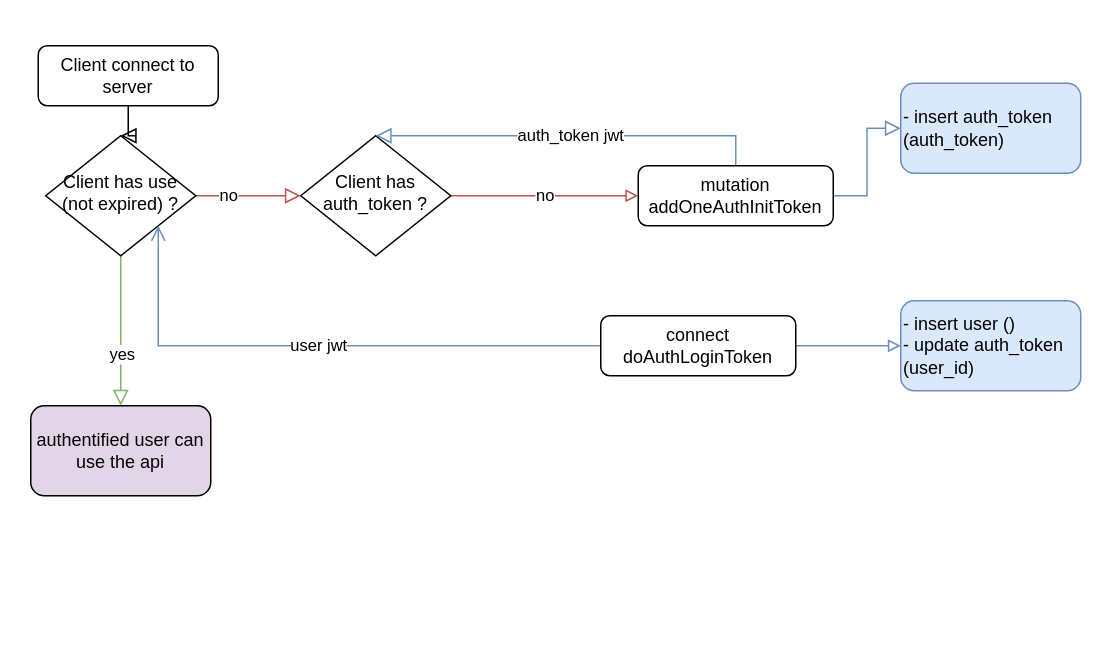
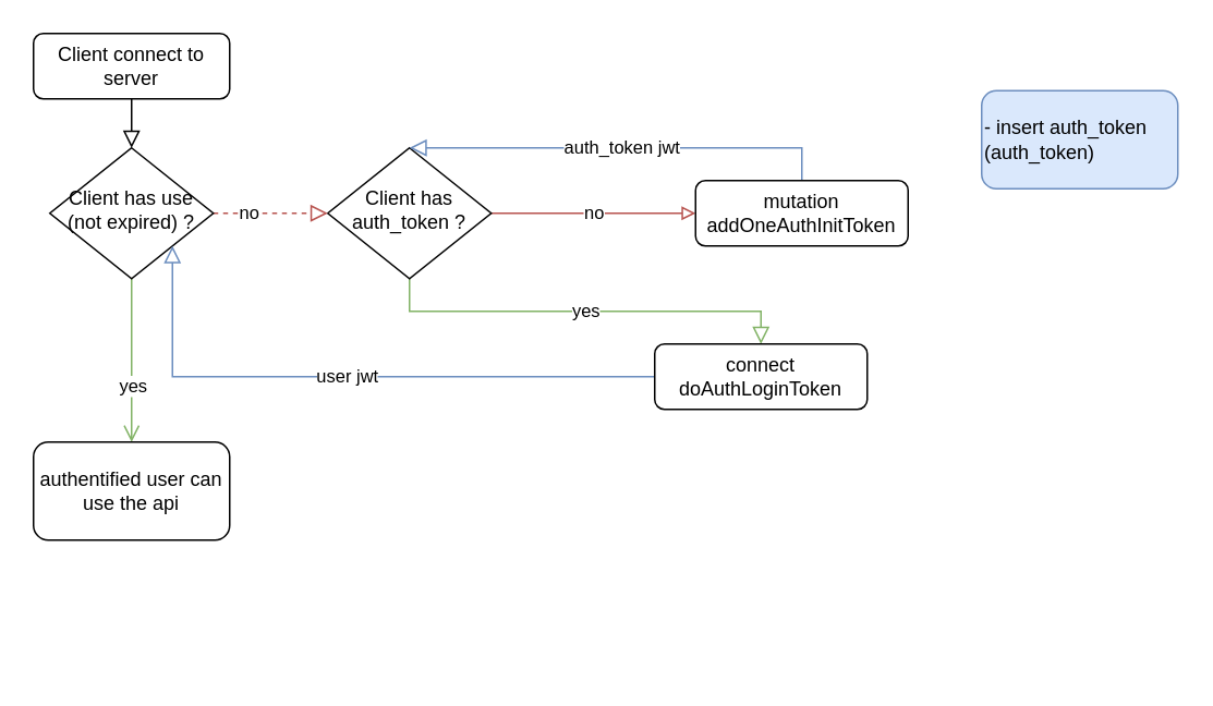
  <mxCell id="0" />
  <mxCell id="1" parent="0" />
  <mxCell id="2" value="" style="rounded=0;html=1;jettySize=auto;orthogonalLoop=1;fontSize=11;endArrow=block;endFill=0;endSize=8;strokeWidth=1;shadow=0;labelBackgroundColor=none;edgeStyle=orthogonalEdgeStyle;" parent="1" source="3" target="16" edge="1"><mxGeometry relative="1" as="geometry" /></mxCell>
- <mxCell id="3" value="Client&amp;nbsp;connect to server" style="rounded=1;whiteSpace=wrap;html=1;fontSize=12;glass=0;strokeWidth=1;shadow=0;" parent="1" vertex="1"><mxGeometry x="25" y="30" width="120" height="40" as="geometry" /></mxCell>
+ <mxCell id="3" value="Client&amp;nbsp;connect to server" style="rounded=1;whiteSpace=wrap;html=1;fontSize=12;glass=0;strokeWidth=1;shadow=0;" parent="1" vertex="1"><mxGeometry x="20" y="20" width="120" height="40" as="geometry" /></mxCell>
+ <mxCell id="4" value="yes" style="edgeStyle=orthogonalEdgeStyle;rounded=0;orthogonalLoop=1;jettySize=auto;html=1;exitX=0.5;exitY=1;exitDx=0;exitDy=0;endArrow=block;endFill=0;endSize=8;fillColor=#d5e8d4;strokeColor=#82b366;gradientColor=#97d077;" parent="1" source="6" target="19" edge="1"><mxGeometry relative="1" as="geometry"><mxPoint x="240.143" y="270" as="targetPoint" /></mxGeometry></mxCell>
  <mxCell id="5" value="no" style="edgeStyle=orthogonalEdgeStyle;rounded=0;orthogonalLoop=1;jettySize=auto;html=1;exitX=1;exitY=0.5;exitDx=0;exitDy=0;entryX=0;entryY=0.5;entryDx=0;entryDy=0;startArrow=none;startFill=0;endArrow=block;endFill=0;fillColor=#f8cecc;strokeColor=#b85450;gradientColor=#ea6b66;" edge="1" parent="1" source="6" target="9"><mxGeometry relative="1" as="geometry" /></mxCell>
  <mxCell id="6" value="Client has auth_token ?" style="rhombus;whiteSpace=wrap;html=1;shadow=0;fontFamily=Helvetica;fontSize=12;align=center;strokeWidth=1;spacing=6;spacingTop=-4;" parent="1" vertex="1"><mxGeometry x="200" y="90" width="100" height="80" as="geometry" /></mxCell>
- <mxCell id="7" style="edgeStyle=orthogonalEdgeStyle;rounded=0;orthogonalLoop=1;jettySize=auto;html=1;exitX=1;exitY=0.5;exitDx=0;exitDy=0;endArrow=block;endFill=0;endSize=8;startArrow=none;startFill=0;gradientColor=#7ea6e0;fillColor=#dae8fc;strokeColor=#6c8ebf;" parent="1" source="9" target="12" edge="1"><mxGeometry relative="1" as="geometry" /></mxCell>
  <mxCell id="8" value="auth_token jwt" style="edgeStyle=orthogonalEdgeStyle;rounded=0;orthogonalLoop=1;jettySize=auto;html=1;exitX=0.5;exitY=0;exitDx=0;exitDy=0;entryX=0.5;entryY=0;entryDx=0;entryDy=0;endArrow=block;endFill=0;endSize=8;gradientColor=#7ea6e0;fillColor=#dae8fc;strokeColor=#6c8ebf;" parent="1" source="9" target="6" edge="1"><mxGeometry relative="1" as="geometry" /></mxCell>
  <mxCell id="9" value="mutation &lt;br&gt;addOneAuthInitToken" style="rounded=1;whiteSpace=wrap;html=1;fontSize=12;glass=0;strokeWidth=1;shadow=0;" parent="1" vertex="1"><mxGeometry x="425" y="110" width="130" height="40" as="geometry" /></mxCell>
  <mxCell id="10" value="No" style="rounded=0;html=1;jettySize=auto;orthogonalLoop=1;fontSize=11;endArrow=block;endFill=0;endSize=8;strokeWidth=1;shadow=0;labelBackgroundColor=none;edgeStyle=orthogonalEdgeStyle;" parent="1" edge="1"><mxGeometry x="0.333" y="20" relative="1" as="geometry"><mxPoint as="offset" /><mxPoint x="80" y="410" as="sourcePoint" /></mxGeometry></mxCell>
  <mxCell id="11" value="Yes" style="edgeStyle=orthogonalEdgeStyle;rounded=0;html=1;jettySize=auto;orthogonalLoop=1;fontSize=11;endArrow=block;endFill=0;endSize=8;strokeWidth=1;shadow=0;labelBackgroundColor=none;" parent="1" edge="1"><mxGeometry y="10" relative="1" as="geometry"><mxPoint as="offset" /><mxPoint x="130" y="370" as="sourcePoint" /></mxGeometry></mxCell>
  <mxCell id="12" value="&lt;div style=&quot;text-align: center&quot;&gt;&lt;/div&gt;- insert auth_token (auth_token)" style="rounded=1;whiteSpace=wrap;html=1;fontSize=12;glass=0;strokeWidth=1;shadow=0;align=left;fillColor=#dae8fc;strokeColor=#6c8ebf;" parent="1" vertex="1"><mxGeometry x="600" y="55" width="120" height="60" as="geometry" /></mxCell>
- <mxCell id="13" value="no" style="edgeStyle=orthogonalEdgeStyle;rounded=0;orthogonalLoop=1;jettySize=auto;html=1;exitX=0.5;exitY=1;exitDx=0;exitDy=0;endArrow=block;endFill=0;endSize=8;fillColor=#f8cecc;strokeColor=#b85450;gradientColor=#ea6b66;" parent="1" source="16" target="6" edge="1"><mxGeometry x="0.4" relative="1" as="geometry"><Array as="points"><mxPoint x="80" y="130" /></Array><mxPoint as="offset" /></mxGeometry></mxCell>
- <mxCell id="14" style="edgeStyle=orthogonalEdgeStyle;rounded=0;orthogonalLoop=1;jettySize=auto;html=1;exitX=0.5;exitY=1;exitDx=0;exitDy=0;endArrow=block;endFill=0;endSize=8;fillColor=#d5e8d4;strokeColor=#82b366;" parent="1" source="16" target="20" edge="1"><mxGeometry relative="1" as="geometry"><mxPoint x="80" y="270" as="targetPoint" /></mxGeometry></mxCell>
+ <mxCell id="13" value="no" style="edgeStyle=orthogonalEdgeStyle;rounded=0;orthogonalLoop=1;jettySize=auto;html=1;exitX=0.5;exitY=1;exitDx=0;exitDy=0;endArrow=block;endFill=0;endSize=8;fillColor=#f8cecc;strokeColor=#b85450;gradientColor=#ea6b66;dashed=1;" parent="1" source="16" target="6" edge="1"><mxGeometry x="0.4" relative="1" as="geometry"><Array as="points"><mxPoint x="80" y="130" /></Array><mxPoint as="offset" /></mxGeometry></mxCell>
+ <mxCell id="14" style="edgeStyle=orthogonalEdgeStyle;rounded=0;orthogonalLoop=1;jettySize=auto;html=1;exitX=0.5;exitY=1;exitDx=0;exitDy=0;endArrow=open;endFill=0;endSize=8;fillColor=#d5e8d4;strokeColor=#82b366;" parent="1" source="16" target="20" edge="1"><mxGeometry relative="1" as="geometry"><mxPoint x="80" y="270" as="targetPoint" /></mxGeometry></mxCell>
  <mxCell id="15" value="yes" style="edgeLabel;html=1;align=center;verticalAlign=middle;resizable=0;points=[];" vertex="1" connectable="0" parent="14"><mxGeometry x="0.298" relative="1" as="geometry"><mxPoint as="offset" /></mxGeometry></mxCell>
  <mxCell id="16" value="Client has&amp;nbsp;use (not expired) ?" style="rhombus;whiteSpace=wrap;html=1;shadow=0;fontFamily=Helvetica;fontSize=12;align=center;strokeWidth=1;spacing=6;spacingTop=-4;" parent="1" vertex="1"><mxGeometry x="30" y="90" width="100" height="80" as="geometry" /></mxCell>
- <mxCell id="17" value="user jwt" style="edgeStyle=orthogonalEdgeStyle;rounded=0;orthogonalLoop=1;jettySize=auto;html=1;exitX=0;exitY=0.5;exitDx=0;exitDy=0;endArrow=open;endFill=0;endSize=8;entryX=1;entryY=1;entryDx=0;entryDy=0;gradientColor=#7ea6e0;fillColor=#dae8fc;strokeColor=#6c8ebf;" parent="1" source="19" target="16" edge="1"><mxGeometry relative="1" as="geometry"><mxPoint x="100" y="320" as="targetPoint" /><Array as="points"><mxPoint x="105" y="230" /></Array></mxGeometry></mxCell>
- <mxCell id="18" style="edgeStyle=orthogonalEdgeStyle;rounded=0;orthogonalLoop=1;jettySize=auto;html=1;entryX=0;entryY=0.5;entryDx=0;entryDy=0;endArrow=block;endFill=0;gradientColor=#7ea6e0;fillColor=#dae8fc;strokeColor=#6c8ebf;" edge="1" parent="1" source="19" target="21"><mxGeometry relative="1" as="geometry" /></mxCell>
+ <mxCell id="17" value="user jwt" style="edgeStyle=orthogonalEdgeStyle;rounded=0;orthogonalLoop=1;jettySize=auto;html=1;exitX=0;exitY=0.5;exitDx=0;exitDy=0;endArrow=block;endFill=0;endSize=8;entryX=1;entryY=1;entryDx=0;entryDy=0;gradientColor=#7ea6e0;fillColor=#dae8fc;strokeColor=#6c8ebf;" parent="1" source="19" target="16" edge="1"><mxGeometry relative="1" as="geometry"><mxPoint x="100" y="320" as="targetPoint" /><Array as="points"><mxPoint x="105" y="230" /></Array></mxGeometry></mxCell>
  <mxCell id="19" value="connect&lt;br&gt;doAuthLoginToken" style="rounded=1;whiteSpace=wrap;html=1;" parent="1" vertex="1"><mxGeometry x="400" y="210" width="130" height="40" as="geometry" /></mxCell>
- <mxCell id="20" value="authentified&amp;nbsp;user can use the api" style="rounded=1;whiteSpace=wrap;html=1;fillColor=#e1d5e7;" parent="1" vertex="1"><mxGeometry x="20" y="270" width="120" height="60" as="geometry" /></mxCell>
- <mxCell id="21" value="&lt;div style=&quot;text-align: center&quot;&gt;&lt;/div&gt;- insert user ()&lt;br&gt;- update auth_token (user_id)" style="rounded=1;whiteSpace=wrap;html=1;fontSize=12;glass=0;strokeWidth=1;shadow=0;align=left;fillColor=#dae8fc;strokeColor=#6c8ebf;" vertex="1" parent="1"><mxGeometry x="600" y="200" width="120" height="60" as="geometry" /></mxCell>
+ <mxCell id="20" value="authentified&amp;nbsp;user can use the api" style="rounded=1;whiteSpace=wrap;html=1;" parent="1" vertex="1"><mxGeometry x="20" y="270" width="120" height="60" as="geometry" /></mxCell>
